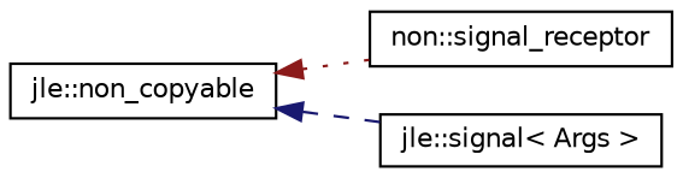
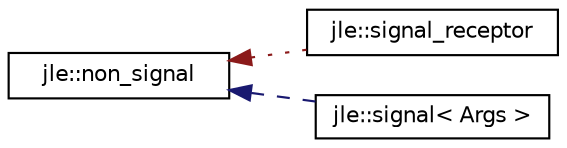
  digraph {
    rankdir=LR
    node [color=black fillcolor=white fontname=Helvetica fontsize=10 shape=record style=filled]
    edge [dir=back fontname=Helvetica fontsize=10 labelfontname=Helvetica labelfontsize=10]
-   n1 [height=0.2 label="jle::non_copyable" width=0.4]
-   n2 [height=0.2 label="non::signal_receptor" width=0.4]
+   n1 [height=0.2 label="jle::non_signal" width=0.4]
+   n2 [height=0.2 label="jle::signal_receptor" width=0.4]
    n3 [height=0.2 label="jle::signal\< Args \>" width=0.4]
    n1 -> n2 [color=firebrick4 style=dotted]
    n1 -> n3 [color=midnightblue style=dashed]
  }
